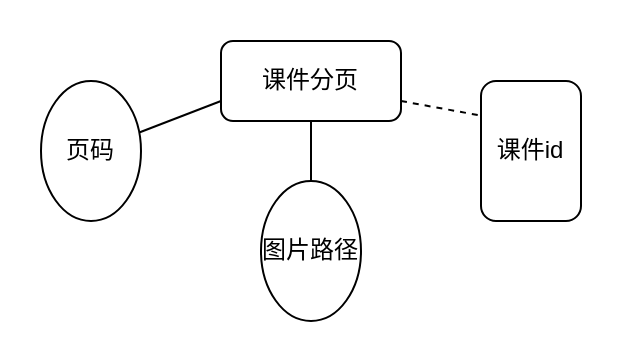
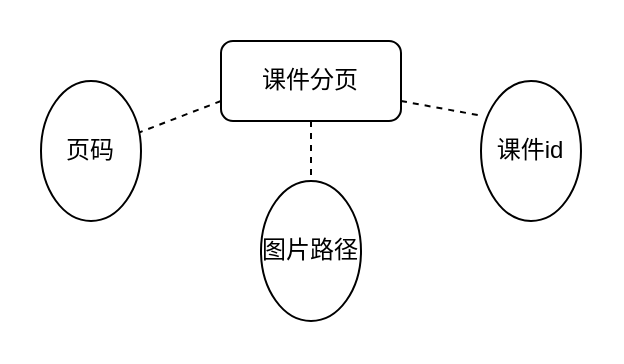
  <mxCell id="0" />
  <mxCell id="1" parent="0" />
- <mxCell id="2" style="rounded=0;orthogonalLoop=1;jettySize=auto;html=1;exitX=0;exitY=0.75;exitDx=0;exitDy=0;endArrow=none;endFill=0;" parent="1" source="5" target="6" edge="1"><mxGeometry relative="1" as="geometry" /></mxCell>
+ <mxCell id="2" style="rounded=0;orthogonalLoop=1;jettySize=auto;html=1;exitX=0;exitY=0.75;exitDx=0;exitDy=0;endArrow=none;endFill=0;dashed=1;" parent="1" source="5" target="6" edge="1"><mxGeometry relative="1" as="geometry" /></mxCell>
  <mxCell id="3" style="edgeStyle=none;rounded=0;orthogonalLoop=1;jettySize=auto;html=1;exitX=1;exitY=0.75;exitDx=0;exitDy=0;entryX=0.02;entryY=0.25;entryDx=0;entryDy=0;entryPerimeter=0;endArrow=none;endFill=0;dashed=1;" parent="1" source="5" target="7" edge="1"><mxGeometry relative="1" as="geometry" /></mxCell>
- <mxCell id="4" style="edgeStyle=orthogonalEdgeStyle;rounded=0;orthogonalLoop=1;jettySize=auto;html=1;exitX=0.5;exitY=1;exitDx=0;exitDy=0;entryX=0.5;entryY=0;entryDx=0;entryDy=0;endArrow=none;endFill=0;" edge="1" parent="1" source="5" target="8"><mxGeometry relative="1" as="geometry" /></mxCell>
+ <mxCell id="4" style="edgeStyle=orthogonalEdgeStyle;rounded=0;orthogonalLoop=1;jettySize=auto;html=1;exitX=0.5;exitY=1;exitDx=0;exitDy=0;entryX=0.5;entryY=0;entryDx=0;entryDy=0;endArrow=none;endFill=0;dashed=1;" edge="1" parent="1" source="5" target="8"><mxGeometry relative="1" as="geometry" /></mxCell>
  <mxCell id="5" value="课件分页" style="rounded=1;whiteSpace=wrap;html=1;" parent="1" vertex="1"><mxGeometry x="110" y="20" width="90" height="40" as="geometry" /></mxCell>
  <mxCell id="6" value="页码" style="ellipse;whiteSpace=wrap;html=1;" parent="1" vertex="1"><mxGeometry x="20" y="40" width="50" height="70" as="geometry" /></mxCell>
- <mxCell id="7" value="课件id" style="whiteSpace=wrap;html=1;rounded=1;" parent="1" vertex="1"><mxGeometry x="240" y="40" width="50" height="70" as="geometry" /></mxCell>
+ <mxCell id="7" value="课件id" style="ellipse;whiteSpace=wrap;html=1;" parent="1" vertex="1"><mxGeometry x="240" y="40" width="50" height="70" as="geometry" /></mxCell>
  <mxCell id="8" value="图片路径" style="ellipse;whiteSpace=wrap;html=1;" vertex="1" parent="1"><mxGeometry x="130" y="90" width="50" height="70" as="geometry" /></mxCell>
